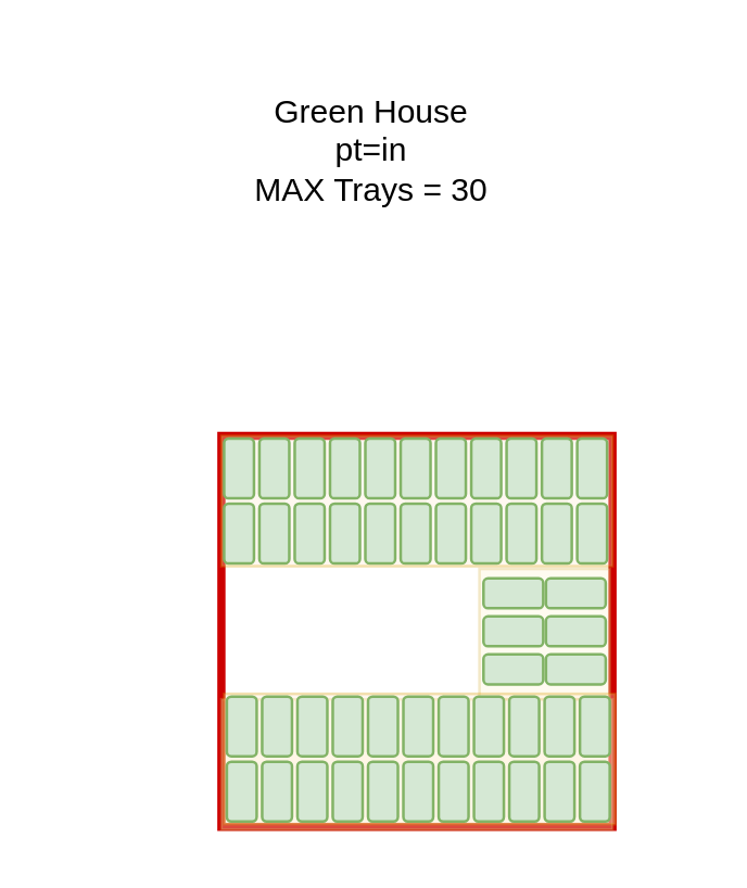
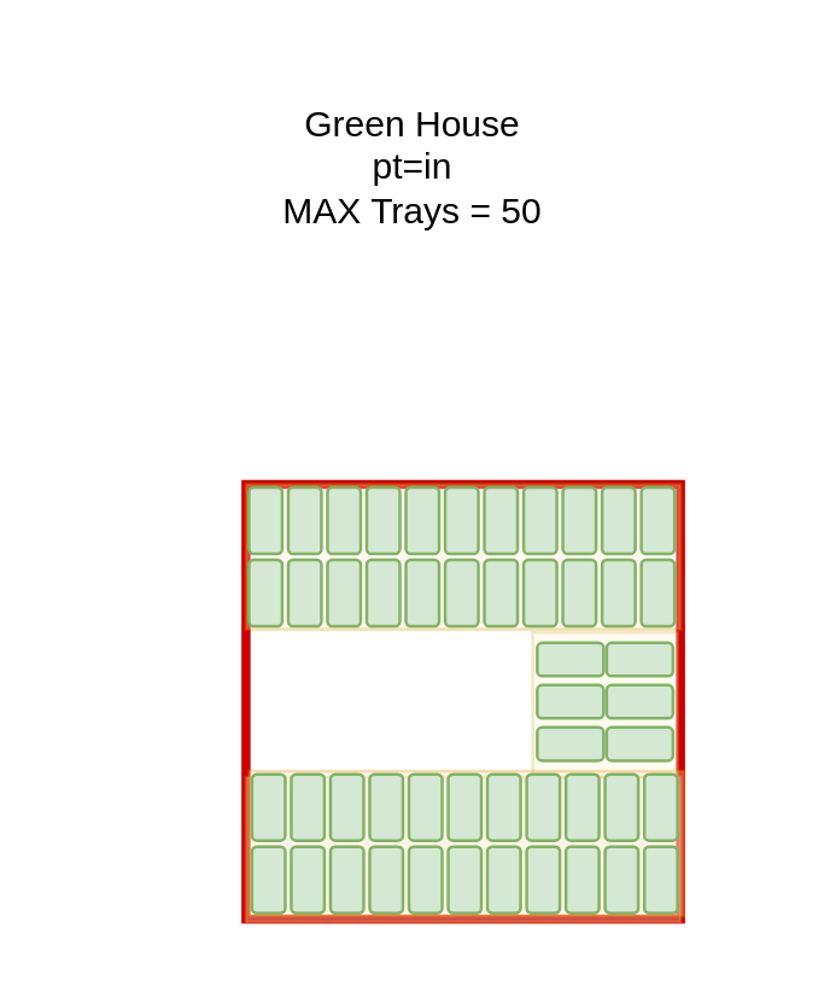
  <mxCell id="0" />
  <mxCell id="1" parent="0" />
  <mxCell id="2" value="" style="rounded=0;whiteSpace=wrap;html=1;strokeColor=#CC0000;strokeWidth=3;" parent="1" vertex="1"><mxGeometry x="81" y="160" width="144" height="144" as="geometry" /></mxCell>
  <mxCell id="3" value="" style="rounded=0;whiteSpace=wrap;html=1;fillColor=#fff2cc;strokeColor=#d6b656;opacity=30;" parent="1" vertex="1"><mxGeometry x="81" y="257" width="144" height="48" as="geometry" /></mxCell>
  <mxCell id="4" value="" style="rounded=0;whiteSpace=wrap;html=1;fillColor=#ffe6cc;strokeColor=#d79b00;opacity=30;" parent="1" vertex="1"><mxGeometry x="81" y="160" width="144" height="48" as="geometry" /></mxCell>
- <mxCell id="5" value="Green House&lt;br&gt;pt=in&lt;br&gt;MAX Trays = 30" style="text;html=1;strokeColor=none;fillColor=none;align=center;verticalAlign=middle;whiteSpace=wrap;rounded=0;" parent="1" vertex="1"><mxGeometry x="20" y="20" width="233" height="70" as="geometry" /></mxCell>
+ <mxCell id="5" value="Green House&lt;br&gt;pt=in&lt;br&gt;MAX Trays = 50" style="text;html=1;strokeColor=none;fillColor=none;align=center;verticalAlign=middle;whiteSpace=wrap;rounded=0;" parent="1" vertex="1"><mxGeometry x="20" y="20" width="233" height="70" as="geometry" /></mxCell>
  <mxCell id="6" value="" style="rounded=1;whiteSpace=wrap;html=1;direction=west;strokeWidth=1;perimeterSpacing=2;strokeColor=#82b366;fillColor=#d5e8d4;" parent="1" vertex="1"><mxGeometry x="82" y="161" width="11" height="22" as="geometry" /></mxCell>
  <mxCell id="7" style="edgeStyle=orthogonalEdgeStyle;rounded=0;orthogonalLoop=1;jettySize=auto;html=1;exitX=0.5;exitY=1;exitDx=0;exitDy=0;" parent="1" source="4" target="4" edge="1"><mxGeometry relative="1" as="geometry" /></mxCell>
  <mxCell id="8" value="" style="rounded=0;whiteSpace=wrap;html=1;fillColor=#fff2cc;strokeColor=#d6b656;opacity=30;" parent="1" vertex="1"><mxGeometry x="176" y="209" width="48" height="48" as="geometry" /></mxCell>
  <mxCell id="9" value="" style="rounded=1;whiteSpace=wrap;html=1;direction=west;strokeWidth=1;perimeterSpacing=2;strokeColor=#82b366;fillColor=#d5e8d4;" parent="1" vertex="1"><mxGeometry x="82" y="185" width="11" height="22" as="geometry" /></mxCell>
  <mxCell id="10" value="" style="rounded=1;whiteSpace=wrap;html=1;direction=west;strokeWidth=1;perimeterSpacing=2;strokeColor=#82b366;fillColor=#d5e8d4;" parent="1" vertex="1"><mxGeometry x="95" y="161" width="11" height="22" as="geometry" /></mxCell>
  <mxCell id="11" value="" style="rounded=1;whiteSpace=wrap;html=1;direction=west;strokeWidth=1;perimeterSpacing=2;strokeColor=#82b366;fillColor=#d5e8d4;" parent="1" vertex="1"><mxGeometry x="95" y="185" width="11" height="22" as="geometry" /></mxCell>
  <mxCell id="12" value="" style="rounded=1;whiteSpace=wrap;html=1;direction=west;strokeWidth=1;perimeterSpacing=2;strokeColor=#82b366;fillColor=#d5e8d4;" parent="1" vertex="1"><mxGeometry x="108" y="161" width="11" height="22" as="geometry" /></mxCell>
  <mxCell id="13" value="" style="rounded=1;whiteSpace=wrap;html=1;direction=west;strokeWidth=1;perimeterSpacing=2;strokeColor=#82b366;fillColor=#d5e8d4;" parent="1" vertex="1"><mxGeometry x="108" y="185" width="11" height="22" as="geometry" /></mxCell>
  <mxCell id="14" value="" style="rounded=1;whiteSpace=wrap;html=1;direction=west;strokeWidth=1;perimeterSpacing=2;strokeColor=#82b366;fillColor=#d5e8d4;" parent="1" vertex="1"><mxGeometry x="121" y="161" width="11" height="22" as="geometry" /></mxCell>
  <mxCell id="15" value="" style="rounded=1;whiteSpace=wrap;html=1;direction=west;strokeWidth=1;perimeterSpacing=2;strokeColor=#82b366;fillColor=#d5e8d4;" parent="1" vertex="1"><mxGeometry x="121" y="185" width="11" height="22" as="geometry" /></mxCell>
  <mxCell id="16" value="" style="rounded=1;whiteSpace=wrap;html=1;direction=west;strokeWidth=1;perimeterSpacing=2;strokeColor=#82b366;fillColor=#d5e8d4;" parent="1" vertex="1"><mxGeometry x="134" y="161" width="11" height="22" as="geometry" /></mxCell>
  <mxCell id="17" value="" style="rounded=1;whiteSpace=wrap;html=1;direction=west;strokeWidth=1;perimeterSpacing=2;strokeColor=#82b366;fillColor=#d5e8d4;" parent="1" vertex="1"><mxGeometry x="134" y="185" width="11" height="22" as="geometry" /></mxCell>
  <mxCell id="18" value="" style="rounded=1;whiteSpace=wrap;html=1;direction=west;strokeWidth=1;perimeterSpacing=2;strokeColor=#82b366;fillColor=#d5e8d4;" parent="1" vertex="1"><mxGeometry x="147" y="161" width="11" height="22" as="geometry" /></mxCell>
  <mxCell id="19" value="" style="rounded=1;whiteSpace=wrap;html=1;direction=west;strokeWidth=1;perimeterSpacing=2;strokeColor=#82b366;fillColor=#d5e8d4;" parent="1" vertex="1"><mxGeometry x="147" y="185" width="11" height="22" as="geometry" /></mxCell>
  <mxCell id="20" value="" style="rounded=1;whiteSpace=wrap;html=1;direction=west;strokeWidth=1;perimeterSpacing=2;strokeColor=#82b366;fillColor=#d5e8d4;" parent="1" vertex="1"><mxGeometry x="160" y="161" width="11" height="22" as="geometry" /></mxCell>
  <mxCell id="21" value="" style="rounded=1;whiteSpace=wrap;html=1;direction=west;strokeWidth=1;perimeterSpacing=2;strokeColor=#82b366;fillColor=#d5e8d4;" parent="1" vertex="1"><mxGeometry x="160" y="185" width="11" height="22" as="geometry" /></mxCell>
  <mxCell id="22" value="" style="rounded=1;whiteSpace=wrap;html=1;direction=west;strokeWidth=1;perimeterSpacing=2;strokeColor=#82b366;fillColor=#d5e8d4;" parent="1" vertex="1"><mxGeometry x="173" y="161" width="11" height="22" as="geometry" /></mxCell>
  <mxCell id="23" value="" style="rounded=1;whiteSpace=wrap;html=1;direction=west;strokeWidth=1;perimeterSpacing=2;strokeColor=#82b366;fillColor=#d5e8d4;" parent="1" vertex="1"><mxGeometry x="173" y="185" width="11" height="22" as="geometry" /></mxCell>
  <mxCell id="24" value="" style="rounded=1;whiteSpace=wrap;html=1;direction=west;strokeWidth=1;perimeterSpacing=2;strokeColor=#82b366;fillColor=#d5e8d4;" parent="1" vertex="1"><mxGeometry x="186" y="161" width="11" height="22" as="geometry" /></mxCell>
  <mxCell id="25" value="" style="rounded=1;whiteSpace=wrap;html=1;direction=west;strokeWidth=1;perimeterSpacing=2;strokeColor=#82b366;fillColor=#d5e8d4;" parent="1" vertex="1"><mxGeometry x="186" y="185" width="11" height="22" as="geometry" /></mxCell>
  <mxCell id="26" value="" style="rounded=1;whiteSpace=wrap;html=1;direction=west;strokeWidth=1;perimeterSpacing=2;strokeColor=#82b366;fillColor=#d5e8d4;" parent="1" vertex="1"><mxGeometry x="199" y="161" width="11" height="22" as="geometry" /></mxCell>
  <mxCell id="27" value="" style="rounded=1;whiteSpace=wrap;html=1;direction=west;strokeWidth=1;perimeterSpacing=2;strokeColor=#82b366;fillColor=#d5e8d4;" parent="1" vertex="1"><mxGeometry x="199" y="185" width="11" height="22" as="geometry" /></mxCell>
  <mxCell id="28" value="" style="rounded=1;whiteSpace=wrap;html=1;direction=west;strokeWidth=1;perimeterSpacing=2;strokeColor=#82b366;fillColor=#d5e8d4;" parent="1" vertex="1"><mxGeometry x="212" y="161" width="11" height="22" as="geometry" /></mxCell>
  <mxCell id="29" value="" style="rounded=1;whiteSpace=wrap;html=1;direction=west;strokeWidth=1;perimeterSpacing=2;strokeColor=#82b366;fillColor=#d5e8d4;" parent="1" vertex="1"><mxGeometry x="212" y="185" width="11" height="22" as="geometry" /></mxCell>
  <mxCell id="30" value="" style="rounded=1;whiteSpace=wrap;html=1;direction=north;strokeWidth=1;perimeterSpacing=2;strokeColor=#82b366;fillColor=#d5e8d4;" parent="1" vertex="1"><mxGeometry x="200.5" y="240.5" width="22" height="11" as="geometry" /></mxCell>
  <mxCell id="31" value="" style="rounded=1;whiteSpace=wrap;html=1;direction=north;strokeWidth=1;perimeterSpacing=2;strokeColor=#82b366;fillColor=#d5e8d4;" parent="1" vertex="1"><mxGeometry x="177.5" y="240.5" width="22" height="11" as="geometry" /></mxCell>
  <mxCell id="32" value="" style="rounded=1;whiteSpace=wrap;html=1;direction=north;strokeWidth=1;perimeterSpacing=2;strokeColor=#82b366;fillColor=#d5e8d4;" parent="1" vertex="1"><mxGeometry x="200.5" y="226.5" width="22" height="11" as="geometry" /></mxCell>
  <mxCell id="33" value="" style="rounded=1;whiteSpace=wrap;html=1;direction=north;strokeWidth=1;perimeterSpacing=2;strokeColor=#82b366;fillColor=#d5e8d4;" parent="1" vertex="1"><mxGeometry x="177.5" y="226.5" width="22" height="11" as="geometry" /></mxCell>
  <mxCell id="34" value="" style="rounded=1;whiteSpace=wrap;html=1;direction=north;strokeWidth=1;perimeterSpacing=2;strokeColor=#82b366;fillColor=#d5e8d4;" parent="1" vertex="1"><mxGeometry x="200.5" y="212.5" width="22" height="11" as="geometry" /></mxCell>
  <mxCell id="35" value="" style="rounded=1;whiteSpace=wrap;html=1;direction=north;strokeWidth=1;perimeterSpacing=2;strokeColor=#82b366;fillColor=#d5e8d4;" parent="1" vertex="1"><mxGeometry x="177.5" y="212.5" width="22" height="11" as="geometry" /></mxCell>
  <mxCell id="36" value="" style="rounded=0;whiteSpace=wrap;html=1;fillColor=#ffe6cc;strokeColor=#d79b00;opacity=30;" parent="1" vertex="1"><mxGeometry x="82" y="255" width="144" height="48" as="geometry" /></mxCell>
  <mxCell id="37" value="" style="rounded=1;whiteSpace=wrap;html=1;direction=west;strokeWidth=1;perimeterSpacing=2;strokeColor=#82b366;fillColor=#d5e8d4;" parent="1" vertex="1"><mxGeometry x="83" y="256" width="11" height="22" as="geometry" /></mxCell>
  <mxCell id="38" style="edgeStyle=orthogonalEdgeStyle;rounded=0;orthogonalLoop=1;jettySize=auto;html=1;exitX=0.5;exitY=1;exitDx=0;exitDy=0;" parent="1" source="36" target="36" edge="1"><mxGeometry relative="1" as="geometry" /></mxCell>
  <mxCell id="39" value="" style="rounded=1;whiteSpace=wrap;html=1;direction=west;strokeWidth=1;perimeterSpacing=2;strokeColor=#82b366;fillColor=#d5e8d4;" parent="1" vertex="1"><mxGeometry x="83" y="280" width="11" height="22" as="geometry" /></mxCell>
  <mxCell id="40" value="" style="rounded=1;whiteSpace=wrap;html=1;direction=west;strokeWidth=1;perimeterSpacing=2;strokeColor=#82b366;fillColor=#d5e8d4;" parent="1" vertex="1"><mxGeometry x="96" y="256" width="11" height="22" as="geometry" /></mxCell>
  <mxCell id="41" value="" style="rounded=1;whiteSpace=wrap;html=1;direction=west;strokeWidth=1;perimeterSpacing=2;strokeColor=#82b366;fillColor=#d5e8d4;" parent="1" vertex="1"><mxGeometry x="96" y="280" width="11" height="22" as="geometry" /></mxCell>
  <mxCell id="42" value="" style="rounded=1;whiteSpace=wrap;html=1;direction=west;strokeWidth=1;perimeterSpacing=2;strokeColor=#82b366;fillColor=#d5e8d4;" parent="1" vertex="1"><mxGeometry x="109" y="256" width="11" height="22" as="geometry" /></mxCell>
  <mxCell id="43" value="" style="rounded=1;whiteSpace=wrap;html=1;direction=west;strokeWidth=1;perimeterSpacing=2;strokeColor=#82b366;fillColor=#d5e8d4;" parent="1" vertex="1"><mxGeometry x="109" y="280" width="11" height="22" as="geometry" /></mxCell>
  <mxCell id="44" value="" style="rounded=1;whiteSpace=wrap;html=1;direction=west;strokeWidth=1;perimeterSpacing=2;strokeColor=#82b366;fillColor=#d5e8d4;" parent="1" vertex="1"><mxGeometry x="122" y="256" width="11" height="22" as="geometry" /></mxCell>
  <mxCell id="45" value="" style="rounded=1;whiteSpace=wrap;html=1;direction=west;strokeWidth=1;perimeterSpacing=2;strokeColor=#82b366;fillColor=#d5e8d4;" parent="1" vertex="1"><mxGeometry x="122" y="280" width="11" height="22" as="geometry" /></mxCell>
  <mxCell id="46" value="" style="rounded=1;whiteSpace=wrap;html=1;direction=west;strokeWidth=1;perimeterSpacing=2;strokeColor=#82b366;fillColor=#d5e8d4;" parent="1" vertex="1"><mxGeometry x="135" y="256" width="11" height="22" as="geometry" /></mxCell>
  <mxCell id="47" value="" style="rounded=1;whiteSpace=wrap;html=1;direction=west;strokeWidth=1;perimeterSpacing=2;strokeColor=#82b366;fillColor=#d5e8d4;" parent="1" vertex="1"><mxGeometry x="135" y="280" width="11" height="22" as="geometry" /></mxCell>
  <mxCell id="48" value="" style="rounded=1;whiteSpace=wrap;html=1;direction=west;strokeWidth=1;perimeterSpacing=2;strokeColor=#82b366;fillColor=#d5e8d4;" parent="1" vertex="1"><mxGeometry x="148" y="256" width="11" height="22" as="geometry" /></mxCell>
  <mxCell id="49" value="" style="rounded=1;whiteSpace=wrap;html=1;direction=west;strokeWidth=1;perimeterSpacing=2;strokeColor=#82b366;fillColor=#d5e8d4;" parent="1" vertex="1"><mxGeometry x="148" y="280" width="11" height="22" as="geometry" /></mxCell>
  <mxCell id="50" value="" style="rounded=1;whiteSpace=wrap;html=1;direction=west;strokeWidth=1;perimeterSpacing=2;strokeColor=#82b366;fillColor=#d5e8d4;" parent="1" vertex="1"><mxGeometry x="161" y="256" width="11" height="22" as="geometry" /></mxCell>
  <mxCell id="51" value="" style="rounded=1;whiteSpace=wrap;html=1;direction=west;strokeWidth=1;perimeterSpacing=2;strokeColor=#82b366;fillColor=#d5e8d4;" parent="1" vertex="1"><mxGeometry x="161" y="280" width="11" height="22" as="geometry" /></mxCell>
  <mxCell id="52" value="" style="rounded=1;whiteSpace=wrap;html=1;direction=west;strokeWidth=1;perimeterSpacing=2;strokeColor=#82b366;fillColor=#d5e8d4;" parent="1" vertex="1"><mxGeometry x="174" y="256" width="11" height="22" as="geometry" /></mxCell>
  <mxCell id="53" value="" style="rounded=1;whiteSpace=wrap;html=1;direction=west;strokeWidth=1;perimeterSpacing=2;strokeColor=#82b366;fillColor=#d5e8d4;" parent="1" vertex="1"><mxGeometry x="174" y="280" width="11" height="22" as="geometry" /></mxCell>
  <mxCell id="54" value="" style="rounded=1;whiteSpace=wrap;html=1;direction=west;strokeWidth=1;perimeterSpacing=2;strokeColor=#82b366;fillColor=#d5e8d4;" parent="1" vertex="1"><mxGeometry x="187" y="256" width="11" height="22" as="geometry" /></mxCell>
  <mxCell id="55" value="" style="rounded=1;whiteSpace=wrap;html=1;direction=west;strokeWidth=1;perimeterSpacing=2;strokeColor=#82b366;fillColor=#d5e8d4;" parent="1" vertex="1"><mxGeometry x="187" y="280" width="11" height="22" as="geometry" /></mxCell>
  <mxCell id="56" value="" style="rounded=1;whiteSpace=wrap;html=1;direction=west;strokeWidth=1;perimeterSpacing=2;strokeColor=#82b366;fillColor=#d5e8d4;" parent="1" vertex="1"><mxGeometry x="200" y="256" width="11" height="22" as="geometry" /></mxCell>
  <mxCell id="57" value="" style="rounded=1;whiteSpace=wrap;html=1;direction=west;strokeWidth=1;perimeterSpacing=2;strokeColor=#82b366;fillColor=#d5e8d4;" parent="1" vertex="1"><mxGeometry x="200" y="280" width="11" height="22" as="geometry" /></mxCell>
  <mxCell id="58" value="" style="rounded=1;whiteSpace=wrap;html=1;direction=west;strokeWidth=1;perimeterSpacing=2;strokeColor=#82b366;fillColor=#d5e8d4;" parent="1" vertex="1"><mxGeometry x="213" y="256" width="11" height="22" as="geometry" /></mxCell>
  <mxCell id="59" value="" style="rounded=1;whiteSpace=wrap;html=1;direction=west;strokeWidth=1;perimeterSpacing=2;strokeColor=#82b366;fillColor=#d5e8d4;" parent="1" vertex="1"><mxGeometry x="213" y="280" width="11" height="22" as="geometry" /></mxCell>
